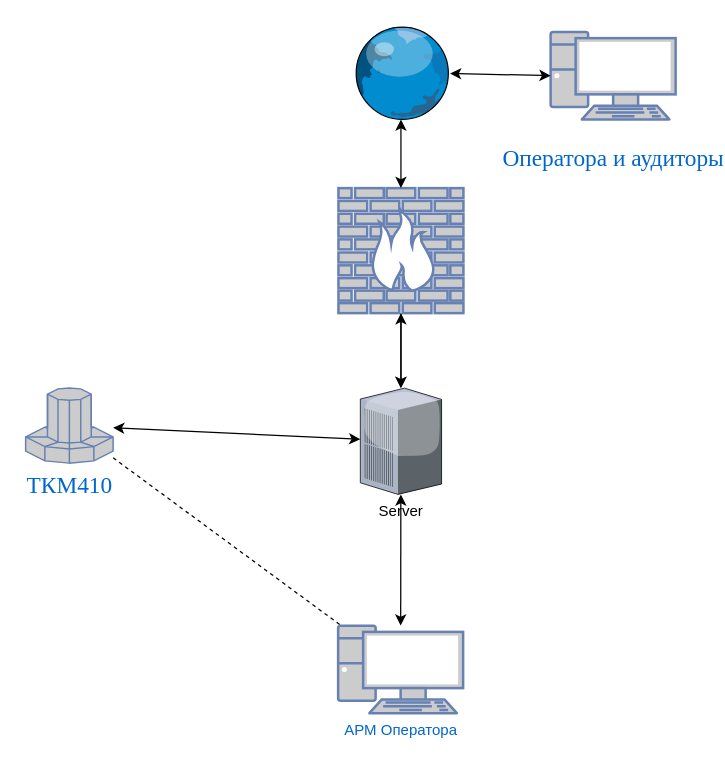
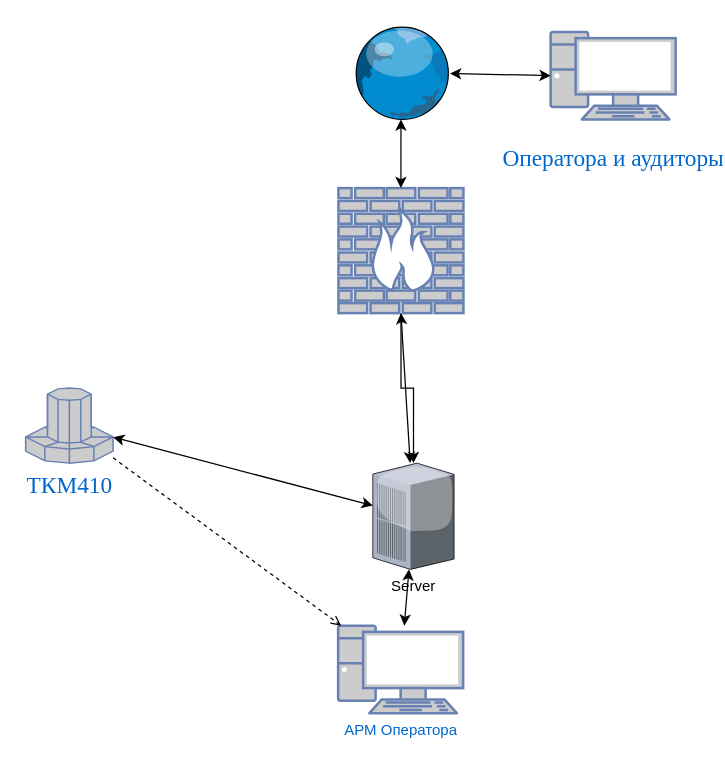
  <mxCell id="0" />
  <mxCell id="1" parent="0" />
  <mxCell id="2" value="" style="edgeStyle=orthogonalEdgeStyle;rounded=0;orthogonalLoop=1;jettySize=auto;html=1;" edge="1" parent="1" source="3" target="6"><mxGeometry relative="1" as="geometry" /></mxCell>
  <mxCell id="3" value="" style="fontColor=#0066CC;verticalAlign=top;verticalLabelPosition=bottom;labelPosition=center;align=center;html=1;outlineConnect=0;fillColor=#CCCCCC;strokeColor=#6881B3;gradientColor=none;gradientDirection=north;strokeWidth=2;shape=mxgraph.networks.firewall;" vertex="1" parent="1"><mxGeometry x="270.25" y="150" width="100" height="100" as="geometry" /></mxCell>
  <mxCell id="4" value="" style="verticalLabelPosition=bottom;sketch=0;aspect=fixed;html=1;verticalAlign=top;strokeColor=none;align=center;outlineConnect=0;shape=mxgraph.citrix.globe;" vertex="1" parent="1"><mxGeometry x="281" y="20" width="78.5" height="75" as="geometry" /></mxCell>
  <mxCell id="5" value="" style="endArrow=classic;startArrow=classic;html=1;rounded=0;exitX=0.5;exitY=0;exitDx=0;exitDy=0;exitPerimeter=0;" edge="1" parent="1" source="3" target="4"><mxGeometry width="50" height="50" relative="1" as="geometry"><mxPoint x="230" y="130" as="sourcePoint" /><mxPoint x="280" y="80" as="targetPoint" /></mxGeometry></mxCell>
- <mxCell id="6" value="Server" style="verticalLabelPosition=bottom;sketch=0;aspect=fixed;html=1;verticalAlign=top;strokeColor=none;align=center;outlineConnect=0;shape=mxgraph.citrix.pbx_server;" vertex="1" parent="1"><mxGeometry x="287.75" y="310" width="65" height="85" as="geometry" /></mxCell>
+ <mxCell id="6" value="Server" style="verticalLabelPosition=bottom;sketch=0;aspect=fixed;html=1;verticalAlign=top;strokeColor=none;align=center;outlineConnect=0;shape=mxgraph.citrix.pbx_server;" vertex="1" parent="1"><mxGeometry x="297.75" y="370" width="65" height="85" as="geometry" /></mxCell>
  <mxCell id="7" value="" style="endArrow=classic;startArrow=classic;html=1;rounded=0;entryX=0.5;entryY=1;entryDx=0;entryDy=0;entryPerimeter=0;" edge="1" parent="1" source="6" target="3"><mxGeometry width="50" height="50" relative="1" as="geometry"><mxPoint x="330" y="160" as="sourcePoint" /><mxPoint x="330" y="105" as="targetPoint" /></mxGeometry></mxCell>
  <mxCell id="8" value="&lt;span style=&quot;font-size:14.0pt;font-family:&amp;quot;Times New Roman&amp;quot;,serif;&lt;br/&gt;mso-fareast-font-family:&amp;quot;Times New Roman&amp;quot;;mso-ansi-language:RU;mso-fareast-language:&lt;br/&gt;ZH-CN;mso-bidi-language:AR-SA&quot;&gt;ТКМ410&lt;/span&gt;" style="fontColor=#0066CC;verticalAlign=top;verticalLabelPosition=bottom;labelPosition=center;align=center;html=1;outlineConnect=0;fillColor=#CCCCCC;strokeColor=#6881B3;gradientColor=none;gradientDirection=north;strokeWidth=2;shape=mxgraph.networks.supercomputer;" vertex="1" parent="1"><mxGeometry x="20" y="310" width="70" height="60" as="geometry" /></mxCell>
  <mxCell id="9" value="АРМ Оператора&lt;div&gt;&lt;br&gt;&lt;/div&gt;" style="fontColor=#0066CC;verticalAlign=top;verticalLabelPosition=bottom;labelPosition=center;align=center;html=1;outlineConnect=0;fillColor=#CCCCCC;strokeColor=#6881B3;gradientColor=none;gradientDirection=north;strokeWidth=2;shape=mxgraph.networks.pc;" vertex="1" parent="1"><mxGeometry x="270" y="500" width="100" height="70" as="geometry" /></mxCell>
  <mxCell id="10" value="" style="endArrow=classic;startArrow=classic;html=1;rounded=0;" edge="1" parent="1" source="8" target="6"><mxGeometry width="50" height="50" relative="1" as="geometry"><mxPoint x="330" y="320" as="sourcePoint" /><mxPoint x="330" y="260" as="targetPoint" /></mxGeometry></mxCell>
  <mxCell id="11" value="" style="endArrow=classic;startArrow=classic;html=1;rounded=0;" edge="1" parent="1" source="9" target="6"><mxGeometry width="50" height="50" relative="1" as="geometry"><mxPoint x="350" y="340" as="sourcePoint" /><mxPoint x="350" y="280" as="targetPoint" /></mxGeometry></mxCell>
- <mxCell id="12" value="" style="endArrow=none;dashed=1;html=1;rounded=0;" edge="1" parent="1" source="8" target="9"><mxGeometry width="50" height="50" relative="1" as="geometry"><mxPoint x="120" y="510" as="sourcePoint" /><mxPoint x="170" y="460" as="targetPoint" /></mxGeometry></mxCell>
+ <mxCell id="12" value="" style="endArrow=open;dashed=1;html=1;rounded=0;" edge="1" parent="1" source="8" target="9"><mxGeometry width="50" height="50" relative="1" as="geometry"><mxPoint x="120" y="510" as="sourcePoint" /><mxPoint x="170" y="460" as="targetPoint" /></mxGeometry></mxCell>
  <mxCell id="13" value="&#10;&lt;span style=&quot;font-size:14.0pt;font-family:&amp;quot;Times New Roman&amp;quot;,serif;&#10;mso-fareast-font-family:&amp;quot;Times New Roman&amp;quot;;mso-ansi-language:RU;mso-fareast-language:&#10;ZH-CN;mso-bidi-language:AR-SA&quot;&gt;Оператора и аудиторы&lt;/span&gt;&#10;&#10;&#10;&#10;" style="fontColor=#0066CC;verticalAlign=top;verticalLabelPosition=bottom;labelPosition=center;align=center;html=1;outlineConnect=0;fillColor=#CCCCCC;strokeColor=#6881B3;gradientColor=none;gradientDirection=north;strokeWidth=2;shape=mxgraph.networks.pc;" vertex="1" parent="1"><mxGeometry x="440" y="25" width="100" height="70" as="geometry" /></mxCell>
  <mxCell id="14" value="" style="endArrow=classic;startArrow=classic;html=1;rounded=0;entryX=0;entryY=0.5;entryDx=0;entryDy=0;entryPerimeter=0;" edge="1" parent="1" source="4" target="13"><mxGeometry width="50" height="50" relative="1" as="geometry"><mxPoint x="360" y="100" as="sourcePoint" /><mxPoint x="410" y="50" as="targetPoint" /></mxGeometry></mxCell>
